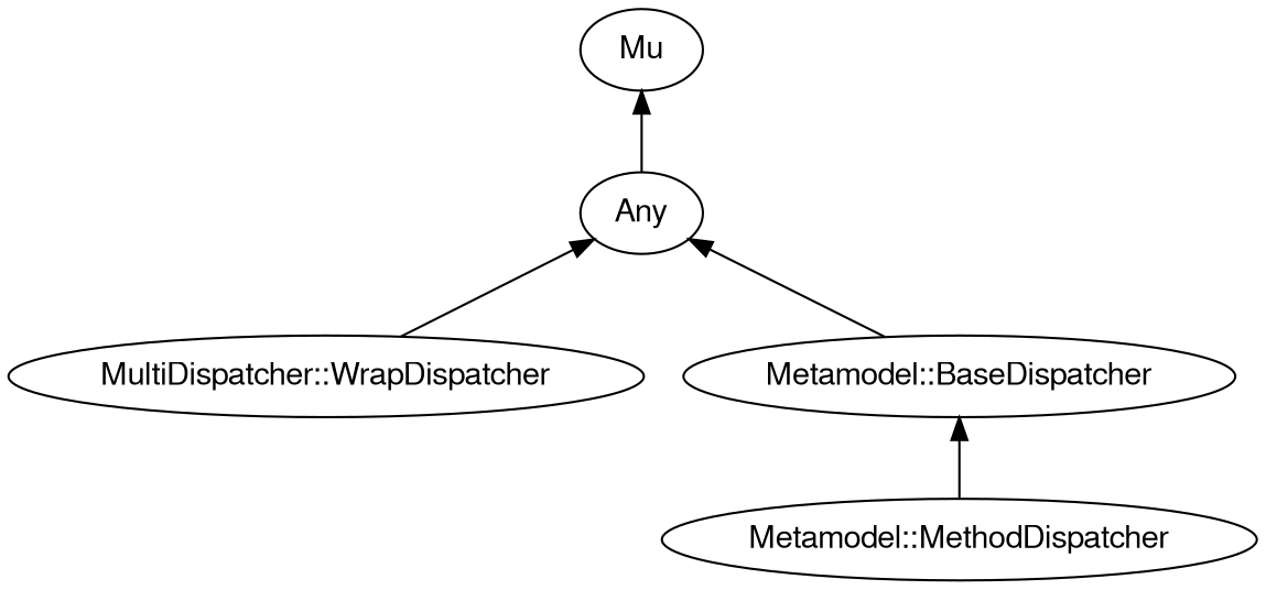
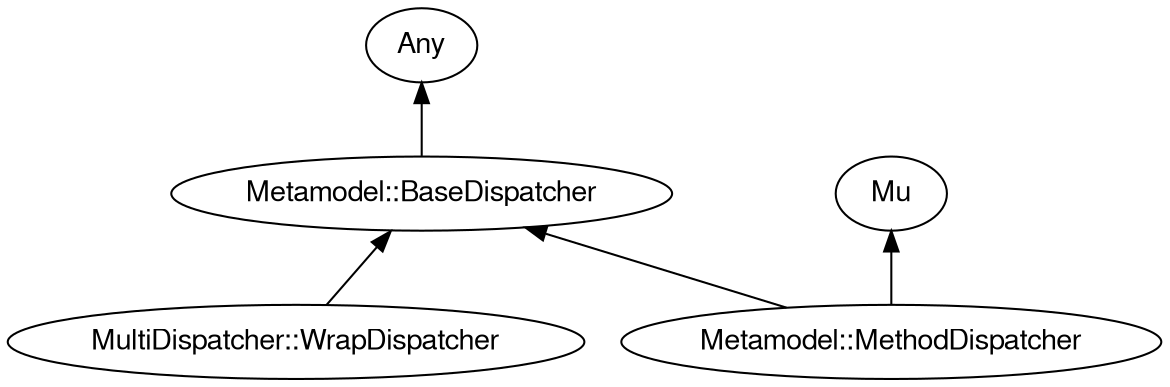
  digraph {
    rankdir=BT
    splines=polyline
    node [color="#000000" fontcolor="#000000" fontname=FreeSans]
    edge [color="#000000"]
    "Metamodel::BaseDispatcher"
    Any
    Mu
    "Metamodel::MethodDispatcher"
    n5 [label="MultiDispatcher::WrapDispatcher"]
    "Metamodel::BaseDispatcher" -> Any
-   Any -> Mu
+   "Metamodel::MethodDispatcher" -> Mu
    "Metamodel::MethodDispatcher" -> "Metamodel::BaseDispatcher"
-   n5 -> Any
+   n5 -> "Metamodel::BaseDispatcher"
  }
